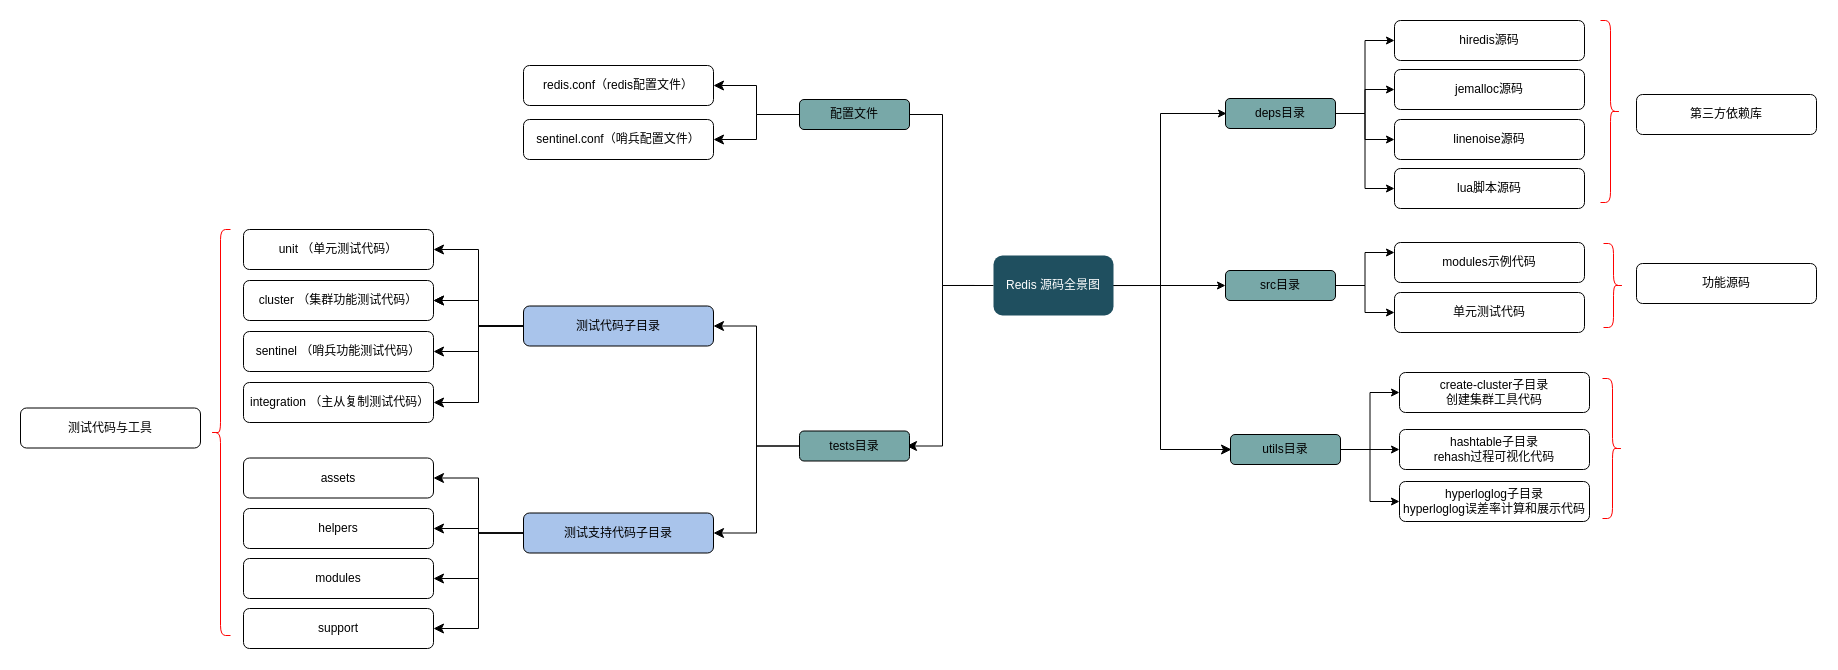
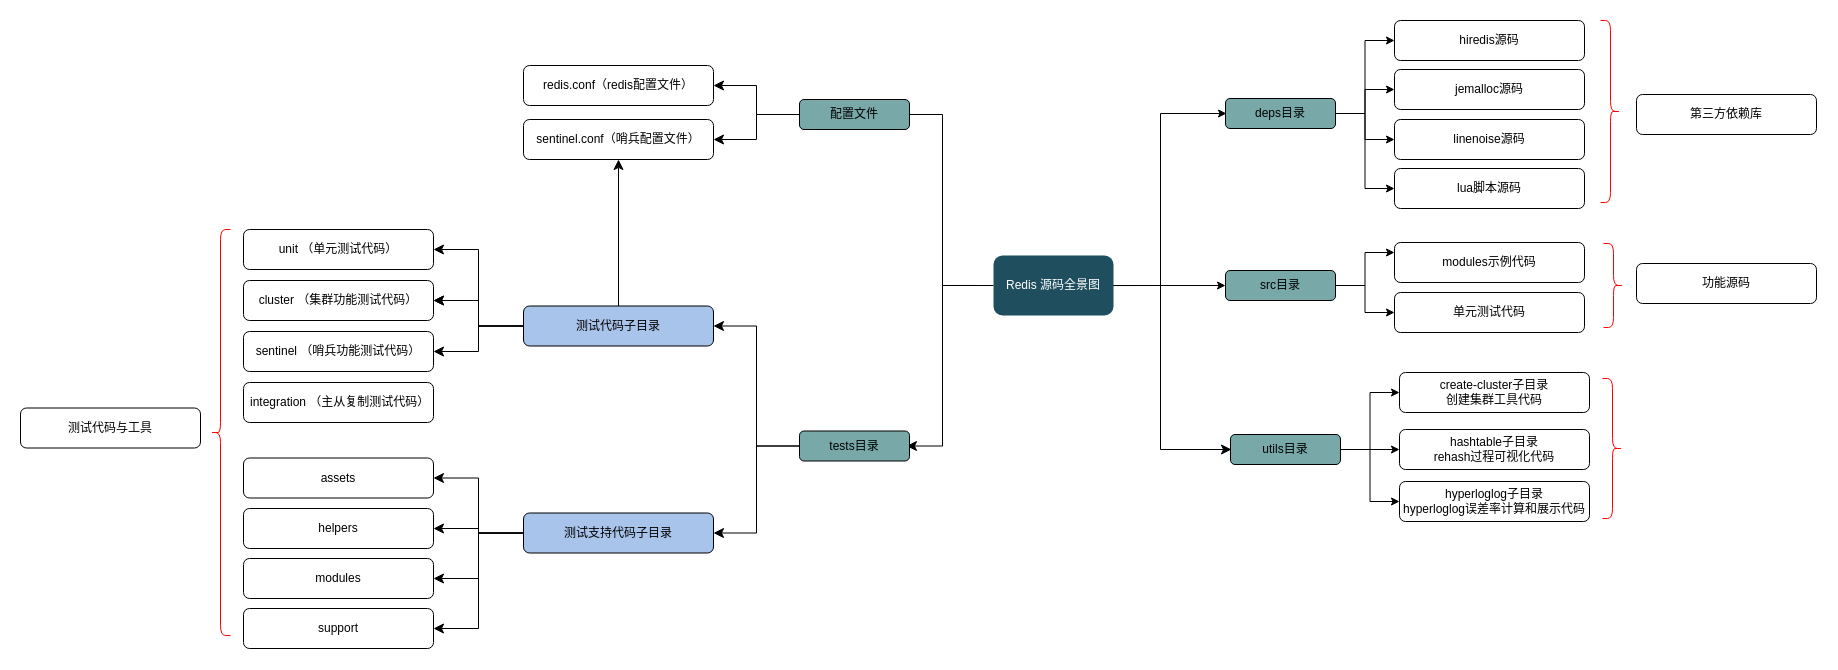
  <mxCell id="0" />
  <mxCell id="1" parent="0" />
  <mxCell id="2" style="edgeStyle=orthogonalEdgeStyle;rounded=0;orthogonalLoop=1;jettySize=auto;html=1;entryX=0;entryY=0.5;entryDx=0;entryDy=0;" parent="1" edge="1"><mxGeometry relative="1" as="geometry"><mxPoint x="1110" y="285.048" as="sourcePoint" /><mxPoint x="1226" y="113" as="targetPoint" /><Array as="points"><mxPoint x="1160" y="285" /><mxPoint x="1160" y="113" /></Array></mxGeometry></mxCell>
  <mxCell id="3" style="edgeStyle=orthogonalEdgeStyle;rounded=0;orthogonalLoop=1;jettySize=auto;html=1;entryX=0;entryY=0.5;entryDx=0;entryDy=0;" parent="1" source="7" target="55" edge="1"><mxGeometry relative="1" as="geometry" /></mxCell>
  <mxCell id="4" style="edgeStyle=orthogonalEdgeStyle;rounded=0;orthogonalLoop=1;jettySize=auto;html=1;" parent="1" edge="1"><mxGeometry relative="1" as="geometry"><mxPoint x="974" y="284.957" as="sourcePoint" /><mxPoint x="835" y="114" as="targetPoint" /><Array as="points"><mxPoint x="942" y="285" /><mxPoint x="942" y="114" /></Array></mxGeometry></mxCell>
  <mxCell id="5" style="edgeStyle=orthogonalEdgeStyle;rounded=0;orthogonalLoop=1;jettySize=auto;html=1;entryX=0;entryY=0.5;entryDx=0;entryDy=0;fontSize=12;startSize=8;endSize=8;" edge="1" parent="1"><mxGeometry relative="1" as="geometry"><mxPoint x="1096" y="285" as="sourcePoint" /><mxPoint x="1231" y="449" as="targetPoint" /><Array as="points"><mxPoint x="1160" y="285" /><mxPoint x="1160" y="449" /></Array></mxGeometry></mxCell>
  <mxCell id="6" style="edgeStyle=orthogonalEdgeStyle;rounded=0;orthogonalLoop=1;jettySize=auto;html=1;entryX=1;entryY=0.5;entryDx=0;entryDy=0;fontSize=12;startSize=8;endSize=8;exitX=0;exitY=0.5;exitDx=0;exitDy=0;" edge="1" parent="1" source="7"><mxGeometry relative="1" as="geometry"><mxPoint x="986" y="285.048" as="sourcePoint" /><mxPoint x="906" y="445.5" as="targetPoint" /><Array as="points"><mxPoint x="942" y="285" /><mxPoint x="942" y="446" /></Array></mxGeometry></mxCell>
  <mxCell id="7" value="Redis 源码全景图" style="whiteSpace=wrap;html=1;fillColor=#1f4f5f;strokeColor=none;fontColor=#ffffff;rounded=1;" parent="1" vertex="1"><mxGeometry x="993" y="255" width="120" height="60" as="geometry" /></mxCell>
  <mxCell id="8" value="hiredis源码" style="rounded=1;whiteSpace=wrap;html=1;" parent="1" vertex="1"><mxGeometry x="1394" y="20" width="190" height="40" as="geometry" /></mxCell>
  <mxCell id="9" value="jemalloc源码" style="rounded=1;whiteSpace=wrap;html=1;" parent="1" vertex="1"><mxGeometry x="1394" y="69" width="190" height="40" as="geometry" /></mxCell>
  <mxCell id="10" value="linenoise源码" style="rounded=1;whiteSpace=wrap;html=1;" parent="1" vertex="1"><mxGeometry x="1394" y="119" width="190" height="40" as="geometry" /></mxCell>
  <mxCell id="11" value="lua脚本源码" style="rounded=1;whiteSpace=wrap;html=1;" parent="1" vertex="1"><mxGeometry x="1394" y="168" width="190" height="40" as="geometry" /></mxCell>
  <mxCell id="12" value="modules示例代码" style="rounded=1;whiteSpace=wrap;html=1;" parent="1" vertex="1"><mxGeometry x="1394" y="242" width="190" height="40" as="geometry" /></mxCell>
  <mxCell id="13" value="单元测试代码" style="rounded=1;whiteSpace=wrap;html=1;" parent="1" vertex="1"><mxGeometry x="1394" y="292" width="190" height="40" as="geometry" /></mxCell>
  <mxCell id="14" value="redis.conf（redis配置文件）" style="rounded=1;whiteSpace=wrap;html=1;" parent="1" vertex="1"><mxGeometry x="523" y="65" width="190" height="40" as="geometry" /></mxCell>
  <mxCell id="15" value="sentinel.conf（哨兵配置文件）" style="rounded=1;whiteSpace=wrap;html=1;" parent="1" vertex="1"><mxGeometry x="523" y="119" width="190" height="40" as="geometry" /></mxCell>
  <mxCell id="16" style="edgeStyle=orthogonalEdgeStyle;rounded=0;orthogonalLoop=1;jettySize=auto;html=1;entryX=0;entryY=0.5;entryDx=0;entryDy=0;" parent="1" source="19" target="20" edge="1"><mxGeometry relative="1" as="geometry" /></mxCell>
  <mxCell id="17" style="edgeStyle=orthogonalEdgeStyle;rounded=0;orthogonalLoop=1;jettySize=auto;html=1;" parent="1" source="19" target="28" edge="1"><mxGeometry relative="1" as="geometry" /></mxCell>
  <mxCell id="18" style="edgeStyle=orthogonalEdgeStyle;rounded=0;orthogonalLoop=1;jettySize=auto;html=1;entryX=0;entryY=0.5;entryDx=0;entryDy=0;" parent="1" source="19" target="29" edge="1"><mxGeometry relative="1" as="geometry" /></mxCell>
  <mxCell id="19" value="utils目录" style="rounded=1;whiteSpace=wrap;html=1;fillColor=#78A8A8;" parent="1" vertex="1"><mxGeometry x="1230" y="434" width="110" height="30" as="geometry" /></mxCell>
  <mxCell id="20" value="create-cluster子目录&lt;br&gt;创建集群工具代码" style="rounded=1;whiteSpace=wrap;html=1;" parent="1" vertex="1"><mxGeometry x="1399" y="372" width="190" height="40" as="geometry" /></mxCell>
  <mxCell id="21" style="edgeStyle=orthogonalEdgeStyle;rounded=0;orthogonalLoop=1;jettySize=auto;html=1;entryX=1;entryY=0.5;entryDx=0;entryDy=0;fontSize=12;startSize=8;endSize=8;" edge="1" parent="1" source="26" target="27"><mxGeometry relative="1" as="geometry" /></mxCell>
  <mxCell id="22" style="edgeStyle=orthogonalEdgeStyle;rounded=0;orthogonalLoop=1;jettySize=auto;html=1;entryX=1;entryY=0.5;entryDx=0;entryDy=0;fontSize=12;startSize=8;endSize=8;" edge="1" parent="1" source="26" target="31"><mxGeometry relative="1" as="geometry" /></mxCell>
  <mxCell id="23" style="edgeStyle=orthogonalEdgeStyle;rounded=0;orthogonalLoop=1;jettySize=auto;html=1;entryX=1;entryY=0.5;entryDx=0;entryDy=0;fontSize=12;startSize=8;endSize=8;" edge="1" parent="1" source="26" target="30"><mxGeometry relative="1" as="geometry" /></mxCell>
  <mxCell id="24" value="" style="edgeStyle=orthogonalEdgeStyle;rounded=0;orthogonalLoop=1;jettySize=auto;html=1;fontSize=12;startSize=8;endSize=8;" edge="1" parent="1" source="26" target="31"><mxGeometry relative="1" as="geometry" /></mxCell>
- <mxCell id="25" style="edgeStyle=orthogonalEdgeStyle;rounded=0;orthogonalLoop=1;jettySize=auto;html=1;entryX=1;entryY=0.5;entryDx=0;entryDy=0;fontSize=12;startSize=8;endSize=8;" edge="1" parent="1" source="26" target="32"><mxGeometry relative="1" as="geometry" /></mxCell>
+ <mxCell id="25" style="edgeStyle=orthogonalEdgeStyle;rounded=0;orthogonalLoop=1;jettySize=auto;html=1;fontSize=12;startSize=8;endSize=8;" edge="1" parent="1" source="26" target="15"><mxGeometry relative="1" as="geometry" /></mxCell>
  <mxCell id="26" value="测试代码子目录" style="rounded=1;whiteSpace=wrap;html=1;fillColor=#A9C4EB;" parent="1" vertex="1"><mxGeometry x="523" y="305.5" width="190" height="40" as="geometry" /></mxCell>
  <mxCell id="27" value="unit （单元测试代码）" style="rounded=1;whiteSpace=wrap;html=1;" parent="1" vertex="1"><mxGeometry x="243" y="229" width="190" height="40" as="geometry" /></mxCell>
  <mxCell id="28" value="hashtable子目录&lt;br&gt;rehash过程可视化代码" style="rounded=1;whiteSpace=wrap;html=1;" parent="1" vertex="1"><mxGeometry x="1399" y="429" width="190" height="40" as="geometry" /></mxCell>
  <mxCell id="29" value="hyperloglog子目录&lt;br&gt;hyperloglog误差率计算和展示代码" style="rounded=1;whiteSpace=wrap;html=1;" parent="1" vertex="1"><mxGeometry x="1399" y="481" width="190" height="40" as="geometry" /></mxCell>
  <mxCell id="30" value="sentinel （哨兵功能测试代码）" style="rounded=1;whiteSpace=wrap;html=1;" parent="1" vertex="1"><mxGeometry x="243" y="331" width="190" height="40" as="geometry" /></mxCell>
  <mxCell id="31" value="cluster （集群功能测试代码）" style="rounded=1;whiteSpace=wrap;html=1;" parent="1" vertex="1"><mxGeometry x="243" y="280" width="190" height="40" as="geometry" /></mxCell>
  <mxCell id="32" value="&amp;nbsp;integration （主从复制测试代码）" style="rounded=1;whiteSpace=wrap;html=1;" parent="1" vertex="1"><mxGeometry x="243" y="382" width="190" height="40" as="geometry" /></mxCell>
  <mxCell id="33" style="edgeStyle=orthogonalEdgeStyle;rounded=0;orthogonalLoop=1;jettySize=auto;html=1;entryX=1;entryY=0.5;entryDx=0;entryDy=0;fontSize=12;startSize=8;endSize=8;" edge="1" parent="1" source="35" target="26"><mxGeometry relative="1" as="geometry" /></mxCell>
  <mxCell id="34" style="edgeStyle=orthogonalEdgeStyle;rounded=0;orthogonalLoop=1;jettySize=auto;html=1;entryX=1;entryY=0.5;entryDx=0;entryDy=0;fontSize=12;startSize=8;endSize=8;" edge="1" parent="1" source="35" target="40"><mxGeometry relative="1" as="geometry" /></mxCell>
  <mxCell id="35" value="tests目录" style="rounded=1;whiteSpace=wrap;html=1;fillColor=#78A8A8;" parent="1" vertex="1"><mxGeometry x="799" y="430.5" width="110" height="30" as="geometry" /></mxCell>
  <mxCell id="36" style="edgeStyle=orthogonalEdgeStyle;rounded=0;orthogonalLoop=1;jettySize=auto;html=1;entryX=1;entryY=0.5;entryDx=0;entryDy=0;fontSize=12;startSize=8;endSize=8;" edge="1" parent="1" source="40" target="41"><mxGeometry relative="1" as="geometry" /></mxCell>
  <mxCell id="37" style="edgeStyle=orthogonalEdgeStyle;rounded=0;orthogonalLoop=1;jettySize=auto;html=1;entryX=1;entryY=0.5;entryDx=0;entryDy=0;fontSize=12;startSize=8;endSize=8;" edge="1" parent="1" source="40" target="42"><mxGeometry relative="1" as="geometry" /></mxCell>
  <mxCell id="38" style="edgeStyle=orthogonalEdgeStyle;rounded=0;orthogonalLoop=1;jettySize=auto;html=1;entryX=1;entryY=0.5;entryDx=0;entryDy=0;fontSize=12;startSize=8;endSize=8;" edge="1" parent="1" source="40" target="43"><mxGeometry relative="1" as="geometry" /></mxCell>
  <mxCell id="39" style="edgeStyle=orthogonalEdgeStyle;rounded=0;orthogonalLoop=1;jettySize=auto;html=1;entryX=1;entryY=0.5;entryDx=0;entryDy=0;fontSize=12;startSize=8;endSize=8;" edge="1" parent="1" source="40" target="44"><mxGeometry relative="1" as="geometry" /></mxCell>
  <mxCell id="40" value="测试支持代码子目录" style="rounded=1;whiteSpace=wrap;html=1;fillColor=#A9C4EB;" parent="1" vertex="1"><mxGeometry x="523" y="512.5" width="190" height="40" as="geometry" /></mxCell>
  <mxCell id="41" value="assets" style="rounded=1;whiteSpace=wrap;html=1;" parent="1" vertex="1"><mxGeometry x="243" y="457.5" width="190" height="40" as="geometry" /></mxCell>
  <mxCell id="42" value="helpers" style="rounded=1;whiteSpace=wrap;html=1;" parent="1" vertex="1"><mxGeometry x="243" y="508" width="190" height="40" as="geometry" /></mxCell>
  <mxCell id="43" value="modules" style="rounded=1;whiteSpace=wrap;html=1;" parent="1" vertex="1"><mxGeometry x="243" y="558" width="190" height="40" as="geometry" /></mxCell>
  <mxCell id="44" value="support" style="rounded=1;whiteSpace=wrap;html=1;" parent="1" vertex="1"><mxGeometry x="243" y="608" width="190" height="40" as="geometry" /></mxCell>
  <mxCell id="45" value="测试代码与工具" style="rounded=1;whiteSpace=wrap;html=1;" parent="1" vertex="1"><mxGeometry x="20" y="407.5" width="180" height="40" as="geometry" /></mxCell>
  <mxCell id="46" value="功能源码" style="rounded=1;whiteSpace=wrap;html=1;" parent="1" vertex="1"><mxGeometry x="1636" y="263" width="180" height="40" as="geometry" /></mxCell>
  <mxCell id="47" value="第三方依赖库" style="rounded=1;whiteSpace=wrap;html=1;" parent="1" vertex="1"><mxGeometry x="1636" y="94" width="180" height="40" as="geometry" /></mxCell>
  <mxCell id="48" style="edgeStyle=orthogonalEdgeStyle;rounded=0;orthogonalLoop=1;jettySize=auto;html=1;entryX=0;entryY=0.5;entryDx=0;entryDy=0;" parent="1" source="52" target="8" edge="1"><mxGeometry relative="1" as="geometry" /></mxCell>
  <mxCell id="49" style="edgeStyle=orthogonalEdgeStyle;rounded=0;orthogonalLoop=1;jettySize=auto;html=1;" parent="1" source="52" target="9" edge="1"><mxGeometry relative="1" as="geometry" /></mxCell>
  <mxCell id="50" style="edgeStyle=orthogonalEdgeStyle;rounded=0;orthogonalLoop=1;jettySize=auto;html=1;" parent="1" source="52" target="10" edge="1"><mxGeometry relative="1" as="geometry" /></mxCell>
  <mxCell id="51" style="edgeStyle=orthogonalEdgeStyle;rounded=0;orthogonalLoop=1;jettySize=auto;html=1;entryX=0;entryY=0.5;entryDx=0;entryDy=0;" parent="1" source="52" target="11" edge="1"><mxGeometry relative="1" as="geometry" /></mxCell>
  <mxCell id="52" value="deps目录" style="rounded=1;whiteSpace=wrap;html=1;fillColor=#78a8a8;" parent="1" vertex="1"><mxGeometry x="1225" y="98" width="110" height="30" as="geometry" /></mxCell>
  <mxCell id="53" style="edgeStyle=orthogonalEdgeStyle;rounded=0;orthogonalLoop=1;jettySize=auto;html=1;entryX=0;entryY=0.25;entryDx=0;entryDy=0;" parent="1" source="55" target="12" edge="1"><mxGeometry relative="1" as="geometry" /></mxCell>
  <mxCell id="54" style="edgeStyle=orthogonalEdgeStyle;rounded=0;orthogonalLoop=1;jettySize=auto;html=1;entryX=0;entryY=0.5;entryDx=0;entryDy=0;" parent="1" source="55" target="13" edge="1"><mxGeometry relative="1" as="geometry" /></mxCell>
  <mxCell id="55" value="src目录" style="rounded=1;whiteSpace=wrap;html=1;fillColor=#78A8A8;" parent="1" vertex="1"><mxGeometry x="1225" y="270" width="110" height="30" as="geometry" /></mxCell>
  <mxCell id="56" style="edgeStyle=orthogonalEdgeStyle;rounded=0;orthogonalLoop=1;jettySize=auto;html=1;entryX=1;entryY=0.5;entryDx=0;entryDy=0;fontSize=12;startSize=8;endSize=8;" edge="1" parent="1" source="58" target="14"><mxGeometry relative="1" as="geometry" /></mxCell>
  <mxCell id="57" style="edgeStyle=orthogonalEdgeStyle;rounded=0;orthogonalLoop=1;jettySize=auto;html=1;entryX=1;entryY=0.5;entryDx=0;entryDy=0;fontSize=12;startSize=8;endSize=8;" edge="1" parent="1" source="58" target="15"><mxGeometry relative="1" as="geometry" /></mxCell>
  <mxCell id="58" value="配置文件" style="rounded=1;whiteSpace=wrap;html=1;fillColor=#78A8A8;" parent="1" vertex="1"><mxGeometry x="799" y="99" width="110" height="30" as="geometry" /></mxCell>
  <mxCell id="59" value="" style="shape=curlyBracket;whiteSpace=wrap;html=1;rounded=1;flipH=1;labelPosition=right;verticalLabelPosition=middle;align=left;verticalAlign=middle;fontSize=16;size=0.5;strokeColor=#FF0000;strokeWidth=1;" vertex="1" parent="1"><mxGeometry x="1600" y="20" width="20" height="182" as="geometry" /></mxCell>
  <mxCell id="60" value="" style="shape=curlyBracket;whiteSpace=wrap;html=1;rounded=1;flipH=1;labelPosition=right;verticalLabelPosition=middle;align=left;verticalAlign=middle;fontSize=16;size=0.5;strokeColor=#FF0000;strokeWidth=1;" vertex="1" parent="1"><mxGeometry x="1603" y="243" width="20" height="84" as="geometry" /></mxCell>
  <mxCell id="61" value="" style="shape=curlyBracket;whiteSpace=wrap;html=1;rounded=1;flipH=1;labelPosition=right;verticalLabelPosition=middle;align=left;verticalAlign=middle;fontSize=16;size=0.5;strokeColor=#FF0000;strokeWidth=1;" vertex="1" parent="1"><mxGeometry x="1602" y="378" width="20" height="140" as="geometry" /></mxCell>
  <mxCell id="62" value="" style="shape=curlyBracket;whiteSpace=wrap;html=1;rounded=1;flipH=1;labelPosition=right;verticalLabelPosition=middle;align=left;verticalAlign=middle;fontSize=16;size=0.5;strokeColor=#FF0000;strokeWidth=1;direction=west;" vertex="1" parent="1"><mxGeometry x="210" y="229" width="20" height="406" as="geometry" /></mxCell>
